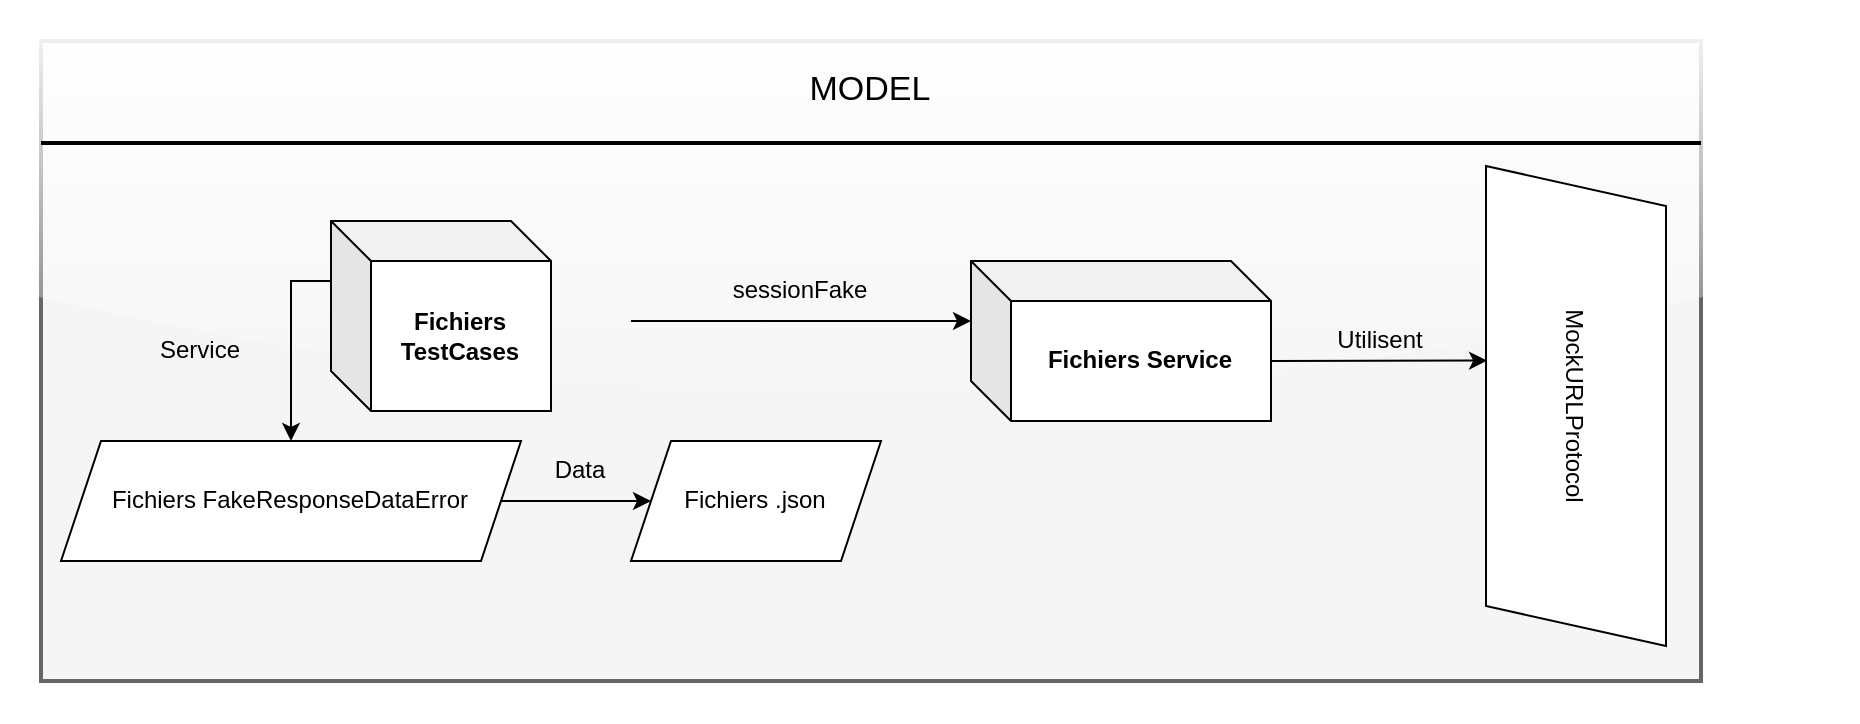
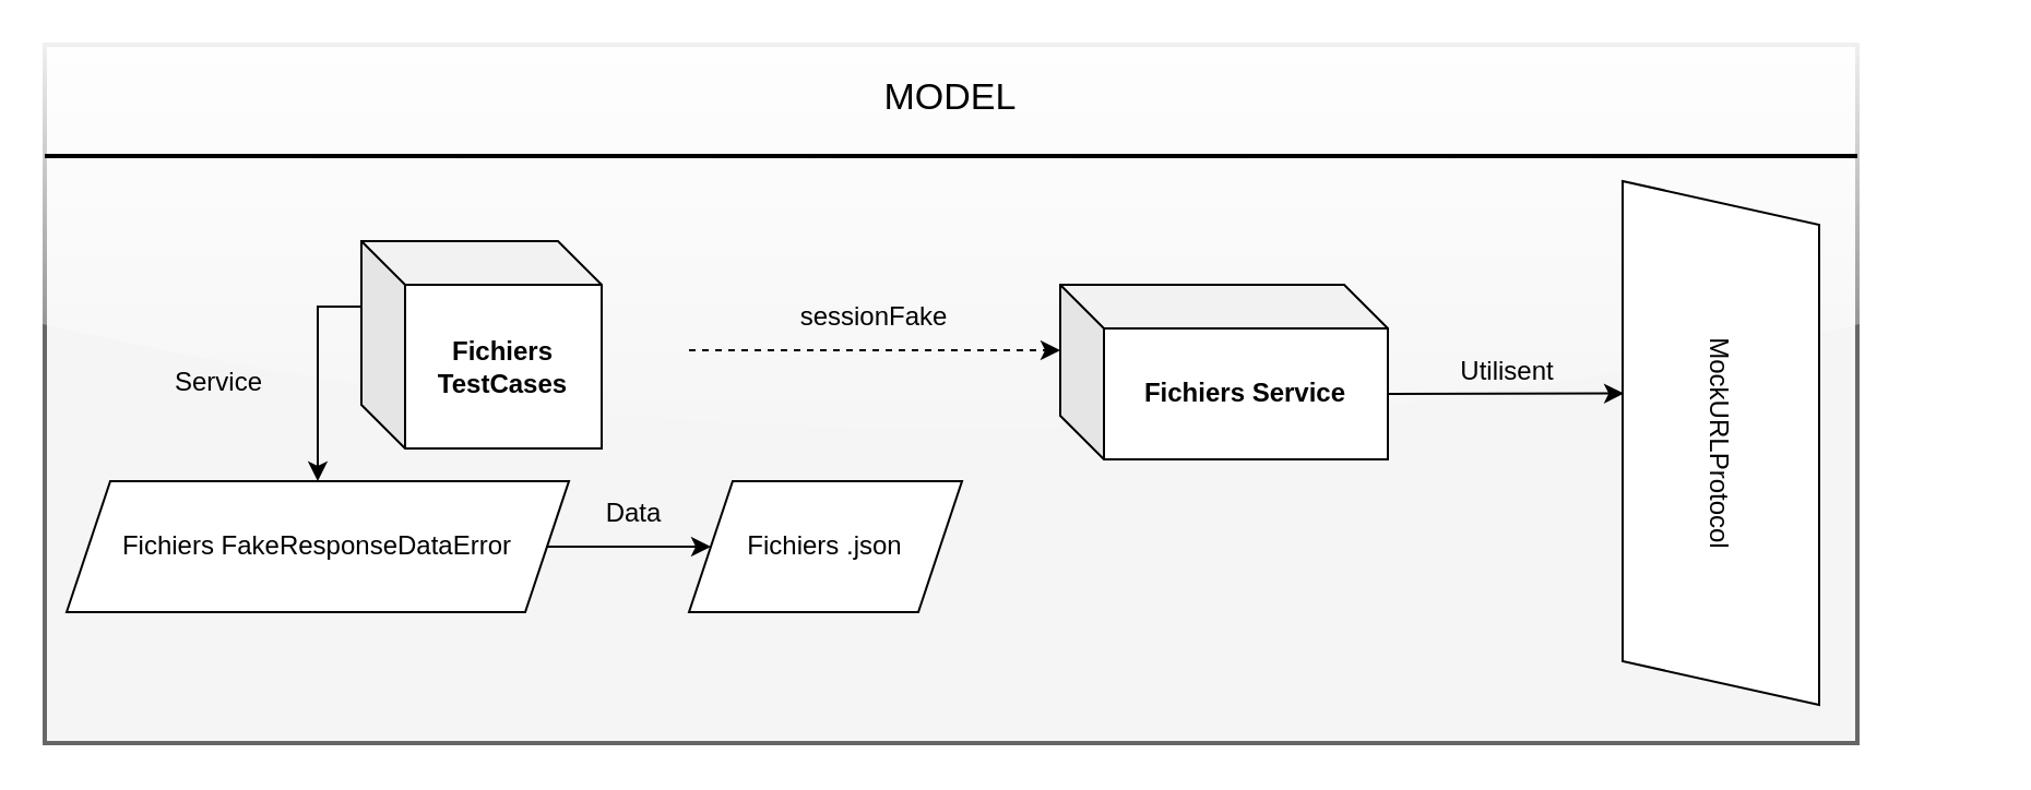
  <mxCell id="0" />
  <mxCell id="1" parent="0" />
  <mxCell id="2" value="" style="rounded=0;whiteSpace=wrap;html=1;strokeWidth=2;fillColor=#f5f5f5;strokeColor=#666666;shadow=0;sketch=0;glass=1;fillStyle=auto;fontColor=#333333;" vertex="1" parent="1"><mxGeometry x="20" y="20" width="830" height="320" as="geometry" /></mxCell>
  <mxCell id="3" value="MODEL" style="text;html=1;strokeColor=none;fillColor=none;align=center;verticalAlign=middle;whiteSpace=wrap;rounded=0;strokeWidth=1;fontSize=17;" vertex="1" parent="1"><mxGeometry x="405" y="30" width="60" height="30" as="geometry" /></mxCell>
  <mxCell id="4" value="" style="endArrow=none;html=1;rounded=0;strokeWidth=2;" edge="1" parent="1"><mxGeometry width="50" height="50" relative="1" as="geometry"><mxPoint x="20" y="71" as="sourcePoint" /><mxPoint x="850" y="71" as="targetPoint" /></mxGeometry></mxCell>
  <mxCell id="5" style="rounded=0;orthogonalLoop=1;jettySize=auto;html=1;exitX=0;exitY=0;exitDx=0;exitDy=30;exitPerimeter=0;entryX=0.5;entryY=0;entryDx=0;entryDy=0;edgeStyle=orthogonalEdgeStyle;" edge="1" parent="1" source="7" target="9"><mxGeometry relative="1" as="geometry" /></mxCell>
- <mxCell id="6" style="edgeStyle=none;rounded=0;orthogonalLoop=1;jettySize=auto;html=1;exitX=0;exitY=0;exitDx=150;exitDy=50;exitPerimeter=0;entryX=0;entryY=0;entryDx=0;entryDy=30;entryPerimeter=0;" edge="1" parent="1" source="7" target="12"><mxGeometry relative="1" as="geometry" /></mxCell>
+ <mxCell id="6" style="edgeStyle=none;rounded=0;orthogonalLoop=1;jettySize=auto;html=1;exitX=0;exitY=0;exitDx=150;exitDy=50;exitPerimeter=0;entryX=0;entryY=0;entryDx=0;entryDy=30;entryPerimeter=0;dashed=1;" edge="1" parent="1" source="7" target="12"><mxGeometry relative="1" as="geometry" /></mxCell>
  <mxCell id="7" value="Fichiers TestCases" style="shape=cube;whiteSpace=wrap;html=1;boundedLbl=1;backgroundOutline=1;darkOpacity=0.05;darkOpacity2=0.1;fontStyle=1" vertex="1" parent="1"><mxGeometry x="165" y="110" width="110" height="95" as="geometry" /></mxCell>
  <mxCell id="8" style="edgeStyle=none;rounded=0;orthogonalLoop=1;jettySize=auto;html=1;exitX=1;exitY=0.5;exitDx=0;exitDy=0;entryX=0;entryY=0.5;entryDx=0;entryDy=0;" edge="1" parent="1" source="9" target="10"><mxGeometry relative="1" as="geometry" /></mxCell>
  <mxCell id="9" value="Fichiers FakeResponseDataError" style="shape=parallelogram;perimeter=parallelogramPerimeter;whiteSpace=wrap;html=1;fixedSize=1;" vertex="1" parent="1"><mxGeometry x="30" y="220" width="230" height="60" as="geometry" /></mxCell>
  <mxCell id="10" value="Fichiers .json" style="shape=parallelogram;perimeter=parallelogramPerimeter;whiteSpace=wrap;html=1;fixedSize=1;" vertex="1" parent="1"><mxGeometry x="315" y="220" width="125" height="60" as="geometry" /></mxCell>
  <mxCell id="11" style="edgeStyle=none;rounded=0;orthogonalLoop=1;jettySize=auto;html=1;exitX=0;exitY=0;exitDx=150;exitDy=50;exitPerimeter=0;entryX=0.14;entryY=0.994;entryDx=0;entryDy=0;entryPerimeter=0;" edge="1" parent="1" source="12"><mxGeometry relative="1" as="geometry"><mxPoint x="743.04" y="179.8" as="targetPoint" /></mxGeometry></mxCell>
  <mxCell id="12" value="Fichiers Service" style="shape=cube;whiteSpace=wrap;html=1;boundedLbl=1;backgroundOutline=1;darkOpacity=0.05;darkOpacity2=0.1;fontStyle=1" vertex="1" parent="1"><mxGeometry x="485" y="130" width="150" height="80" as="geometry" /></mxCell>
  <mxCell id="13" value="sessionFake" style="text;html=1;strokeColor=none;fillColor=none;align=center;verticalAlign=middle;whiteSpace=wrap;rounded=0;" vertex="1" parent="1"><mxGeometry x="370" y="130" width="60" height="30" as="geometry" /></mxCell>
  <mxCell id="14" value="Data" style="text;html=1;strokeColor=none;fillColor=none;align=center;verticalAlign=middle;whiteSpace=wrap;rounded=0;" vertex="1" parent="1"><mxGeometry x="260" y="220" width="60" height="30" as="geometry" /></mxCell>
  <mxCell id="15" value="Service" style="text;html=1;strokeColor=none;fillColor=none;align=center;verticalAlign=middle;whiteSpace=wrap;rounded=0;" vertex="1" parent="1"><mxGeometry x="70" y="160" width="60" height="30" as="geometry" /></mxCell>
  <mxCell id="16" value="Utilisent" style="text;html=1;strokeColor=none;fillColor=none;align=center;verticalAlign=middle;whiteSpace=wrap;rounded=0;" vertex="1" parent="1"><mxGeometry x="660" y="155" width="60" height="30" as="geometry" /></mxCell>
  <mxCell id="17" value="MockURLProtocol" style="shape=parallelogram;perimeter=parallelogramPerimeter;whiteSpace=wrap;fixedSize=1;rotation=90;html=1;" vertex="1" parent="1"><mxGeometry x="667.5" y="157.5" width="240" height="90" as="geometry" /></mxCell>
